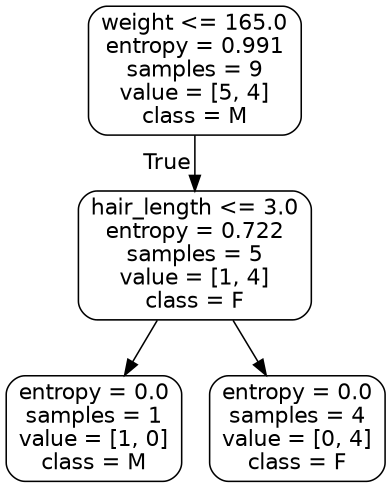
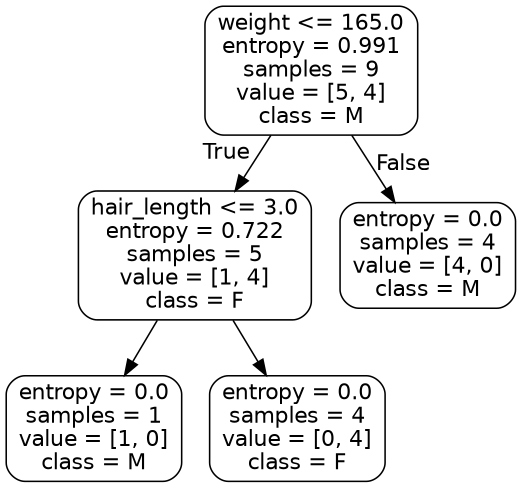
  digraph {
    node [color=black fontname=helvetica shape=box style=rounded]
    edge [fontname=helvetica]
    n1 [label="weight <= 165.0\nentropy = 0.991\nsamples = 9\nvalue = [5, 4]\nclass = M"]
    n2 [label="hair_length <= 3.0\nentropy = 0.722\nsamples = 5\nvalue = [1, 4]\nclass = F"]
+   n3 [label="entropy = 0.0\nsamples = 4\nvalue = [4, 0]\nclass = M"]
    n4 [label="entropy = 0.0\nsamples = 1\nvalue = [1, 0]\nclass = M"]
    n5 [label="entropy = 0.0\nsamples = 4\nvalue = [0, 4]\nclass = F"]
    n1 -> n2 [headlabel=True labelangle=45 labeldistance=2.5]
+   n1 -> n3 [headlabel=False labelangle=-45 labeldistance=2.5]
    n2 -> n4
    n2 -> n5
  }
